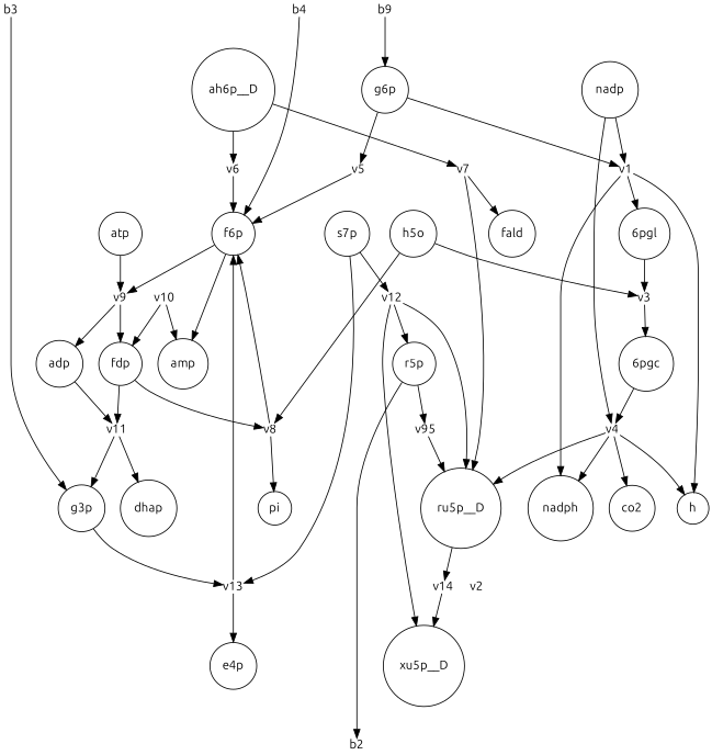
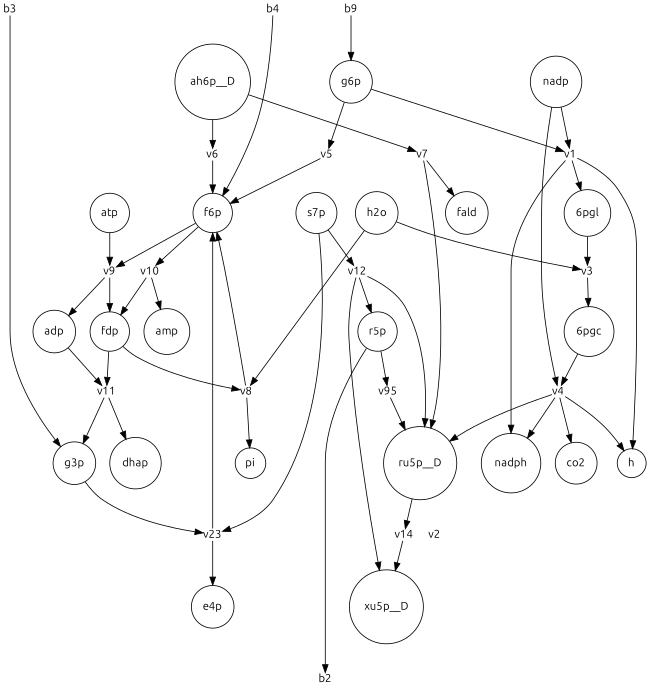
  digraph {
    fontname=Ubuntu
    rankdir=TB
    node [fontname=Ubuntu shape=circle]
    edge [fontname=Ubuntu]
    n1 [label=b9 shape=plain]
    b3 [shape=plain]
    b4 [shape=plain]
    b2 [shape=plain]
    g6p
    g3p
    f6p
    v1 [shape=plain]
    v5 [shape=plain]
-   v13 [shape=plain]
+   v13 [shape=plain label=v23]
    v9 [shape=plain]
    v10 [shape=plain]
    "6pgl"
    nadph
    h
    v3 [shape=plain]
    v2 [shape=plain]
    "6pgc"
    v4 [shape=plain]
    ru5p__D
    co2
    v14 [shape=plain]
    v6 [shape=plain]
    v7 [shape=plain]
    fald
    v8 [shape=plain]
    pi
    fdp
    adp
    v11 [shape=plain]
    amp
    dhap
    v12 [shape=plain]
    r5p
    xu5p__D
    n36 [label=v95 shape=plain]
    e4p
    nadp
-   h2o [label=h5o]
+   h2o
    ah6p__D
    atp
    s7p
    subgraph sub_1 {
      rank=source
      n1
      b3
      b4
    }
    subgraph sub_2 {
      rank=sink
      b2
    }
    n1 -> g6p
    b3 -> g3p
    b4 -> f6p
    g6p -> v1
    g6p -> v5
    g3p -> v13
    f6p -> v9
-   f6p -> amp
+   f6p -> v10
    v1 -> "6pgl"
    v1 -> nadph
    v1 -> h
    v5 -> f6p
    v13 -> f6p
    v13 -> e4p
    v9 -> fdp
    v9 -> adp
    v10 -> fdp
    v10 -> amp
    "6pgl" -> v3
    v3 -> "6pgc"
    "6pgc" -> v4
    v4 -> nadph
    v4 -> h
    v4 -> ru5p__D
    v4 -> co2
    ru5p__D -> v14
    v14 -> xu5p__D
    v6 -> f6p
    v7 -> ru5p__D
    v7 -> fald
    v8 -> f6p
    v8 -> pi
    fdp -> v8
    fdp -> v11
    adp -> v11
    v11 -> g3p
    v11 -> dhap
    v12 -> ru5p__D
    v12 -> r5p
    v12 -> xu5p__D
    r5p -> b2
    r5p -> n36
    n36 -> ru5p__D
    nadp -> v1
    nadp -> v4
    h2o -> v3
    h2o -> v8
    ah6p__D -> v6
    ah6p__D -> v7
    atp -> v9
    s7p -> v13
    s7p -> v12
  }
